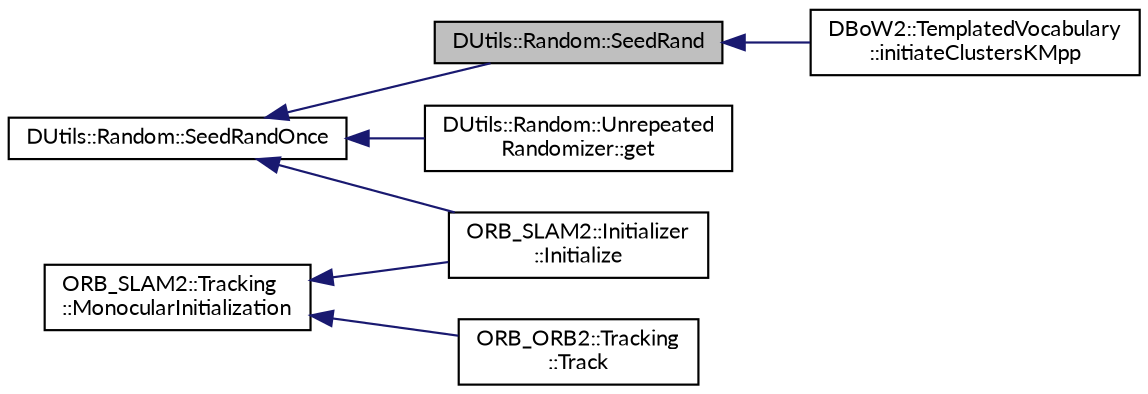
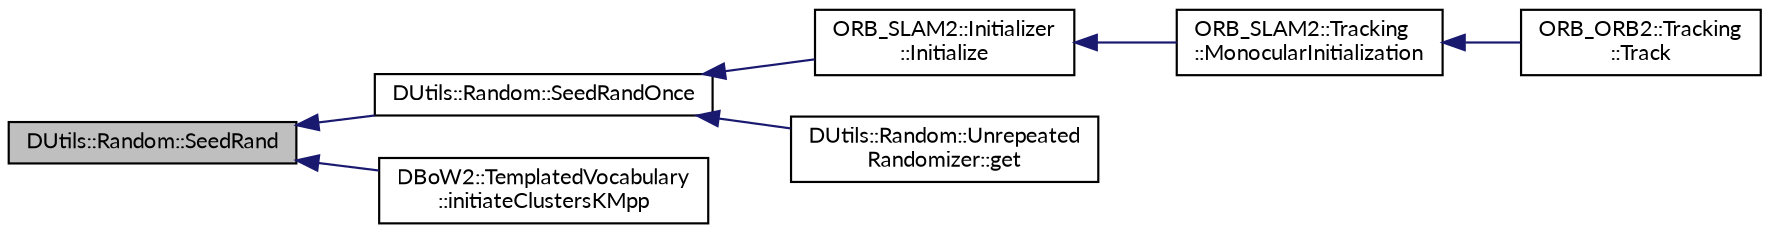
  digraph {
    fontname=Lato
    rankdir=LR
    node [color=black fillcolor=white fontname=Lato fontsize=10 shape=record style=filled]
    edge [color=midnightblue dir=back fontname=Lato fontsize=10 labelfontname=Helvetica labelfontsize=10 style=solid]
    n1 [fillcolor=grey75 fontcolor=black height=0.2 label="DUtils::Random::SeedRand" width=0.4]
    n2 [height=0.2 label="DUtils::Random::SeedRandOnce" width=0.4]
    n3 [height=0.2 label="DBoW2::TemplatedVocabulary\l::initiateClustersKMpp" width=0.4]
    n4 [height=0.2 label="ORB_SLAM2::Initializer\l::Initialize" width=0.4]
    n5 [height=0.2 label="DUtils::Random::Unrepeated\lRandomizer::get" width=0.4]
    n6 [height=0.2 label="ORB_SLAM2::Tracking\l::MonocularInitialization" width=0.4]
    n7 [height=0.2 label="ORB_ORB2::Tracking\l::Track" width=0.4]
-   n2 -> n1
+   n1 -> n2
    n1 -> n3
    n2 -> n4
    n2 -> n5
-   n6 -> n4
+   n4 -> n6
    n6 -> n7
  }
